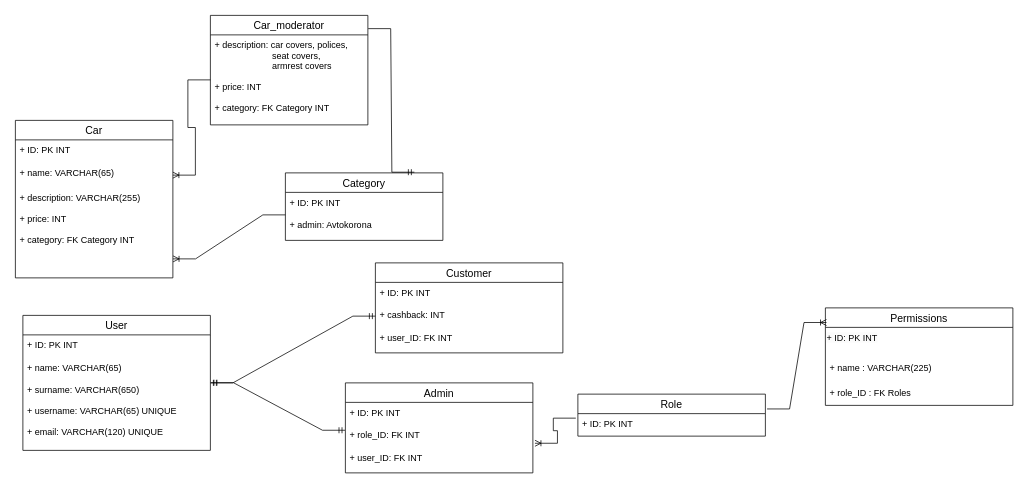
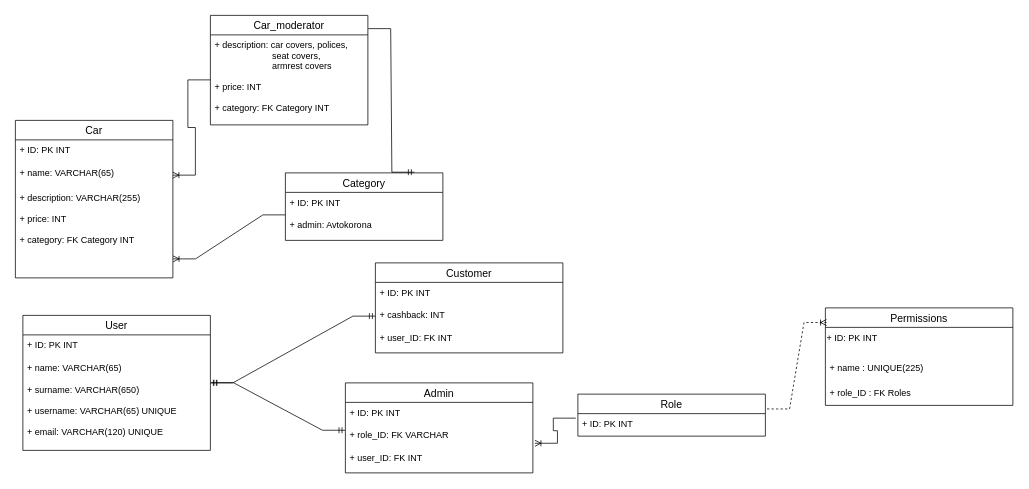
  <mxCell id="0" />
  <mxCell id="1" parent="0" />
  <mxCell id="2" value="Car" style="swimlane;fontStyle=0;childLayout=stackLayout;horizontal=1;startSize=26;horizontalStack=0;resizeParent=1;resizeParentMax=0;resizeLast=0;collapsible=1;marginBottom=0;align=center;fontSize=14;" parent="1" vertex="1"><mxGeometry x="20" y="160" width="210" height="210" as="geometry" /></mxCell>
  <mxCell id="3" value="+ ID: PK INT" style="text;strokeColor=none;fillColor=none;spacingLeft=4;spacingRight=4;overflow=hidden;rotatable=0;points=[[0,0.5],[1,0.5]];portConstraint=eastwest;fontSize=12;" parent="2" vertex="1"><mxGeometry y="26" width="210" height="30" as="geometry" /></mxCell>
  <mxCell id="4" value="+ name: VARCHAR(65)" style="text;strokeColor=none;fillColor=none;spacingLeft=4;spacingRight=4;overflow=hidden;rotatable=0;points=[[0,0.5],[1,0.5]];portConstraint=eastwest;fontSize=12;" parent="2" vertex="1"><mxGeometry y="56" width="210" height="34" as="geometry" /></mxCell>
  <mxCell id="5" value="+ description: VARCHAR(255)&#10;&#10;+ price: INT&#10;&#10;+ category: FK Category INT" style="text;strokeColor=none;fillColor=none;spacingLeft=4;spacingRight=4;overflow=hidden;rotatable=0;points=[[0,0.5],[1,0.5]];portConstraint=eastwest;fontSize=12;" parent="2" vertex="1"><mxGeometry y="90" width="210" height="120" as="geometry" /></mxCell>
  <mxCell id="6" value="Category" style="swimlane;fontStyle=0;childLayout=stackLayout;horizontal=1;startSize=26;horizontalStack=0;resizeParent=1;resizeParentMax=0;resizeLast=0;collapsible=1;marginBottom=0;align=center;fontSize=14;" parent="1" vertex="1"><mxGeometry x="380" y="230" width="210" height="90" as="geometry" /></mxCell>
  <mxCell id="7" value="+ ID: PK INT" style="text;strokeColor=none;fillColor=none;spacingLeft=4;spacingRight=4;overflow=hidden;rotatable=0;points=[[0,0.5],[1,0.5]];portConstraint=eastwest;fontSize=12;" parent="6" vertex="1"><mxGeometry y="26" width="210" height="30" as="geometry" /></mxCell>
  <mxCell id="8" value="+ admin: Avtokorona" style="text;strokeColor=none;fillColor=none;spacingLeft=4;spacingRight=4;overflow=hidden;rotatable=0;points=[[0,0.5],[1,0.5]];portConstraint=eastwest;fontSize=12;" parent="6" vertex="1"><mxGeometry y="56" width="210" height="34" as="geometry" /></mxCell>
  <mxCell id="9" value="" style="edgeStyle=entityRelationEdgeStyle;fontSize=12;html=1;endArrow=ERoneToMany;rounded=0;entryX=1.001;entryY=0.789;entryDx=0;entryDy=0;exitX=0;exitY=0;exitDx=0;exitDy=0;exitPerimeter=0;entryPerimeter=0;" parent="1" source="8" target="5" edge="1"><mxGeometry width="100" height="100" relative="1" as="geometry"><mxPoint x="320" y="230" as="sourcePoint" /><mxPoint x="380" y="200" as="targetPoint" /></mxGeometry></mxCell>
  <mxCell id="10" value="User" style="swimlane;fontStyle=0;childLayout=stackLayout;horizontal=1;startSize=26;horizontalStack=0;resizeParent=1;resizeParentMax=0;resizeLast=0;collapsible=1;marginBottom=0;align=center;fontSize=14;" parent="1" vertex="1"><mxGeometry x="30" y="420" width="250" height="180" as="geometry" /></mxCell>
  <mxCell id="11" value="+ ID: PK INT" style="text;strokeColor=none;fillColor=none;spacingLeft=4;spacingRight=4;overflow=hidden;rotatable=0;points=[[0,0.5],[1,0.5]];portConstraint=eastwest;fontSize=12;" parent="10" vertex="1"><mxGeometry y="26" width="250" height="30" as="geometry" /></mxCell>
  <mxCell id="12" value="+ name: VARCHAR(65)" style="text;strokeColor=none;fillColor=none;spacingLeft=4;spacingRight=4;overflow=hidden;rotatable=0;points=[[0,0.5],[1,0.5]];portConstraint=eastwest;fontSize=12;" parent="10" vertex="1"><mxGeometry y="56" width="250" height="30" as="geometry" /></mxCell>
  <mxCell id="13" value="+ surname: VARCHAR(650)&#10;&#10;+ username: VARCHAR(65) UNIQUE&#10;&#10;+ email: VARCHAR(120) UNIQUE" style="text;strokeColor=none;fillColor=none;spacingLeft=4;spacingRight=4;overflow=hidden;rotatable=0;points=[[0,0.5],[1,0.5]];portConstraint=eastwest;fontSize=12;" parent="10" vertex="1"><mxGeometry y="86" width="250" height="94" as="geometry" /></mxCell>
  <mxCell id="14" value="Customer" style="swimlane;fontStyle=0;childLayout=stackLayout;horizontal=1;startSize=26;horizontalStack=0;resizeParent=1;resizeParentMax=0;resizeLast=0;collapsible=1;marginBottom=0;align=center;fontSize=14;" parent="1" vertex="1"><mxGeometry x="500" y="350" width="250" height="120" as="geometry" /></mxCell>
  <mxCell id="15" value="+ ID: PK INT" style="text;strokeColor=none;fillColor=none;spacingLeft=4;spacingRight=4;overflow=hidden;rotatable=0;points=[[0,0.5],[1,0.5]];portConstraint=eastwest;fontSize=12;" parent="14" vertex="1"><mxGeometry y="26" width="250" height="30" as="geometry" /></mxCell>
  <mxCell id="16" value="+ cashback: INT" style="text;strokeColor=none;fillColor=none;spacingLeft=4;spacingRight=4;overflow=hidden;rotatable=0;points=[[0,0.5],[1,0.5]];portConstraint=eastwest;fontSize=12;" parent="14" vertex="1"><mxGeometry y="56" width="250" height="30" as="geometry" /></mxCell>
  <mxCell id="17" value="+ user_ID: FK INT&#10;" style="text;strokeColor=none;fillColor=none;spacingLeft=4;spacingRight=4;overflow=hidden;rotatable=0;points=[[0,0.5],[1,0.5]];portConstraint=eastwest;fontSize=12;" parent="14" vertex="1"><mxGeometry y="86" width="250" height="34" as="geometry" /></mxCell>
  <mxCell id="18" value="" style="edgeStyle=entityRelationEdgeStyle;fontSize=12;html=1;endArrow=ERmandOne;startArrow=ERmandOne;rounded=0;exitX=1;exitY=0.043;exitDx=0;exitDy=0;exitPerimeter=0;entryX=0;entryY=0.5;entryDx=0;entryDy=0;" parent="1" source="13" edge="1" target="16"><mxGeometry width="100" height="100" relative="1" as="geometry"><mxPoint x="510" y="501" as="sourcePoint" /><mxPoint x="590" y="340" as="targetPoint" /></mxGeometry></mxCell>
  <mxCell id="19" value="Admin" style="swimlane;fontStyle=0;childLayout=stackLayout;horizontal=1;startSize=26;horizontalStack=0;resizeParent=1;resizeParentMax=0;resizeLast=0;collapsible=1;marginBottom=0;align=center;fontSize=14;" parent="1" vertex="1"><mxGeometry x="460" y="510" width="250" height="120" as="geometry" /></mxCell>
  <mxCell id="20" value="+ ID: PK INT" style="text;strokeColor=none;fillColor=none;spacingLeft=4;spacingRight=4;overflow=hidden;rotatable=0;points=[[0,0.5],[1,0.5]];portConstraint=eastwest;fontSize=12;" parent="19" vertex="1"><mxGeometry y="26" width="250" height="30" as="geometry" /></mxCell>
- <mxCell id="21" value="+ role_ID: FK INT" style="text;strokeColor=none;fillColor=none;spacingLeft=4;spacingRight=4;overflow=hidden;rotatable=0;points=[[0,0.5],[1,0.5]];portConstraint=eastwest;fontSize=12;" parent="19" vertex="1"><mxGeometry y="56" width="250" height="30" as="geometry" /></mxCell>
+ <mxCell id="21" value="+ role_ID: FK VARCHAR" style="text;strokeColor=none;fillColor=none;spacingLeft=4;spacingRight=4;overflow=hidden;rotatable=0;points=[[0,0.5],[1,0.5]];portConstraint=eastwest;fontSize=12;" parent="19" vertex="1"><mxGeometry y="56" width="250" height="30" as="geometry" /></mxCell>
  <mxCell id="22" value="+ user_ID: FK INT&#10;" style="text;strokeColor=none;fillColor=none;spacingLeft=4;spacingRight=4;overflow=hidden;rotatable=0;points=[[0,0.5],[1,0.5]];portConstraint=eastwest;fontSize=12;" parent="19" vertex="1"><mxGeometry y="86" width="250" height="34" as="geometry" /></mxCell>
  <mxCell id="23" value="" style="edgeStyle=entityRelationEdgeStyle;fontSize=12;html=1;endArrow=ERmandOne;startArrow=ERmandOne;rounded=0;entryX=-0.002;entryY=0.239;entryDx=0;entryDy=0;entryPerimeter=0;exitX=1.003;exitY=0.04;exitDx=0;exitDy=0;exitPerimeter=0;" parent="1" source="13" target="21" edge="1"><mxGeometry width="100" height="100" relative="1" as="geometry"><mxPoint x="410" y="440" as="sourcePoint" /><mxPoint x="510" y="340" as="targetPoint" /></mxGeometry></mxCell>
  <mxCell id="24" value="Role" style="swimlane;fontStyle=0;childLayout=stackLayout;horizontal=1;startSize=26;horizontalStack=0;resizeParent=1;resizeParentMax=0;resizeLast=0;collapsible=1;marginBottom=0;align=center;fontSize=14;" parent="1" vertex="1"><mxGeometry x="770" y="525" width="250" height="56" as="geometry" /></mxCell>
  <mxCell id="25" value="+ ID: PK INT" style="text;strokeColor=none;fillColor=none;spacingLeft=4;spacingRight=4;overflow=hidden;rotatable=0;points=[[0,0.5],[1,0.5]];portConstraint=eastwest;fontSize=12;" parent="24" vertex="1"><mxGeometry y="26" width="250" height="30" as="geometry" /></mxCell>
  <mxCell id="26" value="" style="edgeStyle=entityRelationEdgeStyle;fontSize=12;html=1;endArrow=ERoneToMany;rounded=0;entryX=1.011;entryY=0.817;entryDx=0;entryDy=0;exitX=-0.011;exitY=0.201;exitDx=0;exitDy=0;exitPerimeter=0;entryPerimeter=0;" parent="1" source="25" target="21" edge="1"><mxGeometry width="100" height="100" relative="1" as="geometry"><mxPoint x="800" y="590" as="sourcePoint" /><mxPoint x="900" y="490" as="targetPoint" /></mxGeometry></mxCell>
  <mxCell id="27" value="Permissions" style="swimlane;fontStyle=0;childLayout=stackLayout;horizontal=1;startSize=26;horizontalStack=0;resizeParent=1;resizeParentMax=0;resizeLast=0;collapsible=1;marginBottom=0;align=center;fontSize=14;" parent="1" vertex="1"><mxGeometry x="1100" y="410" width="250" height="130" as="geometry" /></mxCell>
  <mxCell id="28" value="&lt;span style=&quot;color: rgb(0, 0, 0); font-family: Helvetica; font-size: 12px; font-style: normal; font-variant-ligatures: normal; font-variant-caps: normal; font-weight: 400; letter-spacing: normal; orphans: 2; text-align: left; text-indent: 0px; text-transform: none; widows: 2; word-spacing: 0px; -webkit-text-stroke-width: 0px; background-color: rgb(251, 251, 251); text-decoration-thickness: initial; text-decoration-style: initial; text-decoration-color: initial; float: none; display: inline !important;&quot;&gt;+&amp;nbsp;ID: PK INT&lt;/span&gt;" style="text;whiteSpace=wrap;html=1;" parent="27" vertex="1"><mxGeometry y="26" width="250" height="40" as="geometry" /></mxCell>
- <mxCell id="29" value="+ name : VARCHAR(225)" style="text;strokeColor=none;fillColor=none;spacingLeft=4;spacingRight=4;overflow=hidden;rotatable=0;points=[[0,0.5],[1,0.5]];portConstraint=eastwest;fontSize=12;" parent="27" vertex="1"><mxGeometry y="66" width="250" height="34" as="geometry" /></mxCell>
+ <mxCell id="29" value="+ name : UNIQUE(225)" style="text;strokeColor=none;fillColor=none;spacingLeft=4;spacingRight=4;overflow=hidden;rotatable=0;points=[[0,0.5],[1,0.5]];portConstraint=eastwest;fontSize=12;" parent="27" vertex="1"><mxGeometry y="66" width="250" height="34" as="geometry" /></mxCell>
  <mxCell id="30" value="+ role_ID : FK Roles" style="text;strokeColor=none;fillColor=none;spacingLeft=4;spacingRight=4;overflow=hidden;rotatable=0;points=[[0,0.5],[1,0.5]];portConstraint=eastwest;fontSize=12;" parent="27" vertex="1"><mxGeometry y="100" width="250" height="30" as="geometry" /></mxCell>
- <mxCell id="31" value="" style="edgeStyle=entityRelationEdgeStyle;fontSize=12;html=1;endArrow=ERoneToMany;rounded=0;entryX=0.006;entryY=0.15;entryDx=0;entryDy=0;exitX=1.009;exitY=0.353;exitDx=0;exitDy=0;exitPerimeter=0;entryPerimeter=0;" parent="1" source="24" target="27" edge="1"><mxGeometry width="100" height="100" relative="1" as="geometry"><mxPoint x="1160" y="470" as="sourcePoint" /><mxPoint x="1210" y="410" as="targetPoint" /></mxGeometry></mxCell>
+ <mxCell id="31" value="" style="edgeStyle=entityRelationEdgeStyle;fontSize=12;html=1;endArrow=ERoneToMany;rounded=0;entryX=0.006;entryY=0.15;entryDx=0;entryDy=0;exitX=1.009;exitY=0.353;exitDx=0;exitDy=0;exitPerimeter=0;entryPerimeter=0;dashed=1;" parent="1" source="24" target="27" edge="1"><mxGeometry width="100" height="100" relative="1" as="geometry"><mxPoint x="1160" y="470" as="sourcePoint" /><mxPoint x="1210" y="410" as="targetPoint" /></mxGeometry></mxCell>
  <mxCell id="32" value="Car_moderator" style="swimlane;fontStyle=0;childLayout=stackLayout;horizontal=1;startSize=26;horizontalStack=0;resizeParent=1;resizeParentMax=0;resizeLast=0;collapsible=1;marginBottom=0;align=center;fontSize=14;" vertex="1" parent="1"><mxGeometry x="280" y="20" width="210" height="146" as="geometry" /></mxCell>
  <mxCell id="33" value="+ description: car covers, polices, &#10;                       seat covers, &#10;                       armrest covers&#10;&#10;+ price: INT&#10;&#10;+ category: FK Category INT" style="text;strokeColor=none;fillColor=none;spacingLeft=4;spacingRight=4;overflow=hidden;rotatable=0;points=[[0,0.5],[1,0.5]];portConstraint=eastwest;fontSize=12;" vertex="1" parent="32"><mxGeometry y="26" width="210" height="120" as="geometry" /></mxCell>
  <mxCell id="34" value="" style="edgeStyle=entityRelationEdgeStyle;fontSize=12;html=1;endArrow=ERoneToMany;rounded=0;exitX=0;exitY=0.5;exitDx=0;exitDy=0;entryX=1;entryY=0.5;entryDx=0;entryDy=0;" edge="1" parent="1" source="33" target="4"><mxGeometry width="100" height="100" relative="1" as="geometry"><mxPoint x="560" y="320" as="sourcePoint" /><mxPoint x="660" y="220" as="targetPoint" /></mxGeometry></mxCell>
  <mxCell id="35" value="" style="edgeStyle=entityRelationEdgeStyle;fontSize=12;html=1;endArrow=ERmandOne;rounded=0;entryX=0.819;entryY=-0.01;entryDx=0;entryDy=0;entryPerimeter=0;exitX=1.002;exitY=0.121;exitDx=0;exitDy=0;exitPerimeter=0;" edge="1" parent="1" source="32" target="6"><mxGeometry width="100" height="100" relative="1" as="geometry"><mxPoint x="570" y="80" as="sourcePoint" /><mxPoint x="700" y="170" as="targetPoint" /></mxGeometry></mxCell>
